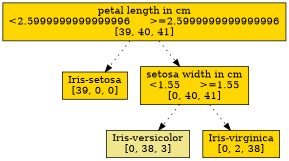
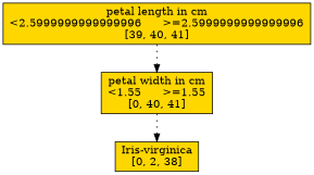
  digraph {
    node [fillcolor=gold shape=box style=filled]
    edge [labeldistance=2.5 labellangle=45 style=dotted]
    n1 [label="petal length in cm\n<2.5999999999999996      >=2.5999999999999996\n[39, 40, 41]"]
-   n2 [label="Iris-setosa\n[39, 0, 0]"]
-   n3 [label="setosa width in cm\n<1.55      >=1.55\n[0, 40, 41]"]
-   n4 [fillcolor=khaki label="Iris-versicolor\n[0, 38, 3]"]
+   n3 [label="petal width in cm\n<1.55      >=1.55\n[0, 40, 41]"]
    n5 [label="Iris-virginica\n[0, 2, 38]"]
-   n1 -> n2
    n1 -> n3 [labellangle=-45]
-   n3 -> n4
    n3 -> n5 [labellangle=-45]
  }
